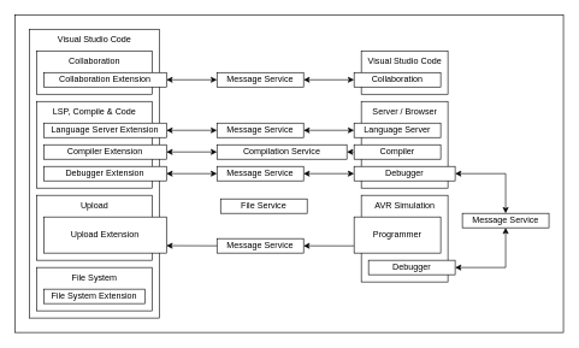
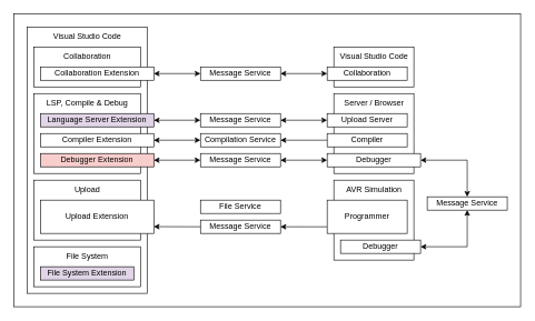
  <mxCell id="0" />
  <mxCell id="1" parent="0" />
  <mxCell id="2" value="" style="whiteSpace=wrap;html=1;" parent="1" vertex="1"><mxGeometry x="20" y="20" width="760" height="440" as="geometry" /></mxCell>
  <mxCell id="3" value="" style="group" parent="1" vertex="1" connectable="0"><mxGeometry x="40" y="40" width="720" height="400" as="geometry" /></mxCell>
  <mxCell id="4" value="" style="whiteSpace=wrap;html=1;" parent="3" vertex="1"><mxGeometry x="460" y="230" width="120" height="120" as="geometry" /></mxCell>
- <mxCell id="5" value="Compilation Service" style="whiteSpace=wrap;html=1;fontStyle=0" parent="3" vertex="1"><mxGeometry x="260" y="160" width="180" height="20" as="geometry" /></mxCell>
+ <mxCell id="5" value="Compilation Service" style="whiteSpace=wrap;html=1;fontStyle=0" parent="3" vertex="1"><mxGeometry x="260" y="160" width="120" height="20" as="geometry" /></mxCell>
  <mxCell id="6" value="Message Service" style="whiteSpace=wrap;html=1;" parent="3" vertex="1"><mxGeometry x="260" y="60" width="120" height="20" as="geometry" /></mxCell>
- <mxCell id="7" value="File Service" style="whiteSpace=wrap;html=1;" parent="3" vertex="1"><mxGeometry x="265" y="235" width="120" height="20" as="geometry" /></mxCell>
+ <mxCell id="7" value="File Service" style="whiteSpace=wrap;html=1;" parent="3" vertex="1"><mxGeometry x="260" y="260" width="120" height="20" as="geometry" /></mxCell>
  <mxCell id="8" value="Message Service" style="whiteSpace=wrap;html=1;" parent="3" vertex="1"><mxGeometry x="260" y="290" width="120" height="20" as="geometry" /></mxCell>
  <mxCell id="9" value="Message Service" style="whiteSpace=wrap;html=1;" parent="3" vertex="1"><mxGeometry x="260" y="190" width="120" height="20" as="geometry" /></mxCell>
  <mxCell id="10" value="" style="rounded=0;whiteSpace=wrap;html=1;" parent="3" vertex="1"><mxGeometry width="180" height="400" as="geometry" /></mxCell>
  <mxCell id="11" value="Visual Studio Code" style="text;html=1;align=center;verticalAlign=middle;resizable=0;points=[];autosize=1;strokeColor=none;fillColor=none;" parent="3" vertex="1"><mxGeometry x="25" width="130" height="30" as="geometry" /></mxCell>
  <mxCell id="12" style="edgeStyle=orthogonalEdgeStyle;rounded=0;orthogonalLoop=1;jettySize=auto;html=1;exitX=1;exitY=0.5;exitDx=0;exitDy=0;startArrow=classic;startFill=1;" parent="3" source="21" target="6" edge="1"><mxGeometry relative="1" as="geometry" /></mxCell>
  <mxCell id="13" style="edgeStyle=orthogonalEdgeStyle;rounded=0;orthogonalLoop=1;jettySize=auto;html=1;exitX=1;exitY=0.5;exitDx=0;exitDy=0;entryX=0;entryY=0.5;entryDx=0;entryDy=0;startArrow=classic;startFill=1;" parent="3" source="48" target="5" edge="1"><mxGeometry relative="1" as="geometry" /></mxCell>
  <mxCell id="14" style="edgeStyle=orthogonalEdgeStyle;rounded=0;orthogonalLoop=1;jettySize=auto;html=1;exitX=1;exitY=0.5;exitDx=0;exitDy=0;entryX=0;entryY=0.5;entryDx=0;entryDy=0;startArrow=classic;startFill=1;" parent="3" source="49" target="9" edge="1"><mxGeometry relative="1" as="geometry" /></mxCell>
  <mxCell id="15" style="edgeStyle=orthogonalEdgeStyle;rounded=0;orthogonalLoop=1;jettySize=auto;html=1;exitX=1;exitY=0.5;exitDx=0;exitDy=0;entryX=0;entryY=0.5;entryDx=0;entryDy=0;startArrow=classic;startFill=1;endArrow=none;" parent="3" source="5" target="40" edge="1"><mxGeometry relative="1" as="geometry" /></mxCell>
  <mxCell id="16" style="edgeStyle=orthogonalEdgeStyle;rounded=0;orthogonalLoop=1;jettySize=auto;html=1;exitX=1;exitY=0.5;exitDx=0;exitDy=0;entryX=0;entryY=0.5;entryDx=0;entryDy=0;startArrow=classic;startFill=1;" parent="3" source="9" target="42" edge="1"><mxGeometry relative="1" as="geometry" /></mxCell>
  <mxCell id="17" style="edgeStyle=orthogonalEdgeStyle;rounded=0;orthogonalLoop=1;jettySize=auto;html=1;exitX=1;exitY=0.5;exitDx=0;exitDy=0;entryX=0;entryY=0.5;entryDx=0;entryDy=0;startArrow=classic;startFill=1;" parent="3" source="6" target="26" edge="1"><mxGeometry relative="1" as="geometry" /></mxCell>
  <mxCell id="18" value="Message Service" style="whiteSpace=wrap;html=1;" parent="3" vertex="1"><mxGeometry x="260" y="130" width="120" height="20" as="geometry" /></mxCell>
  <mxCell id="19" value="" style="group" parent="3" vertex="1" connectable="0"><mxGeometry x="10" y="30" width="180" height="60" as="geometry" /></mxCell>
  <mxCell id="20" value="" style="rounded=0;whiteSpace=wrap;html=1;" parent="19" vertex="1"><mxGeometry width="160" height="60" as="geometry" /></mxCell>
  <mxCell id="21" value="Collaboration Extension&lt;span style=&quot;color: rgba(0, 0, 0, 0); font-family: monospace; font-size: 0px; text-align: start; text-wrap: nowrap;&quot;&gt;%3CmxGraphModel%3E%3Croot%3E%3CmxCell%20id%3D%220%22%2F%3E%3CmxCell%20id%3D%221%22%20parent%3D%220%22%2F%3E%3CmxCell%20id%3D%222%22%20value%3D%22File%20System%20Extension%22%20style%3D%22rounded%3D0%3BwhiteSpace%3Dwrap%3Bhtml%3D1%3B%22%20vertex%3D%221%22%20parent%3D%221%22%3E%3CmxGeometry%20x%3D%22210%22%20y%3D%22370%22%20width%3D%22140%22%20height%3D%2220%22%20as%3D%22geometry%22%2F%3E%3C%2FmxCell%3E%3C%2Froot%3E%3C%2FmxGraphModel%3E&lt;/span&gt;" style="rounded=0;whiteSpace=wrap;html=1;" parent="19" vertex="1"><mxGeometry x="10" y="30" width="170" height="20" as="geometry" /></mxCell>
  <mxCell id="22" value="Collaboration" style="text;html=1;align=center;verticalAlign=middle;resizable=0;points=[];autosize=1;strokeColor=none;fillColor=none;" parent="19" vertex="1"><mxGeometry x="35" width="90" height="30" as="geometry" /></mxCell>
  <mxCell id="23" value="" style="group" parent="3" vertex="1" connectable="0"><mxGeometry x="450" y="30" width="134.997" height="60" as="geometry" /></mxCell>
  <mxCell id="24" value="" style="rounded=0;whiteSpace=wrap;html=1;" parent="23" vertex="1"><mxGeometry x="10" width="120" height="60" as="geometry" /></mxCell>
  <mxCell id="25" value="Visual Studio Code" style="text;html=1;align=center;verticalAlign=middle;resizable=0;points=[];autosize=1;strokeColor=none;fillColor=none;rotation=0;" parent="23" vertex="1"><mxGeometry x="4.997" width="130" height="30" as="geometry" /></mxCell>
  <mxCell id="26" value="Collaboration&lt;span style=&quot;color: rgba(0, 0, 0, 0); font-family: monospace; font-size: 0px; text-align: start; text-wrap: nowrap;&quot;&gt;%3CmxGraphModel%3E%3Croot%3E%3CmxCell%20id%3D%220%22%2F%3E%3CmxCell%20id%3D%221%22%20parent%3D%220%22%2F%3E%3CmxCell%20id%3D%222%22%20value%3D%22File%20System%20Extension%22%20style%3D%22rounded%3D0%3BwhiteSpace%3Dwrap%3Bhtml%3D1%3B%22%20vertex%3D%221%22%20parent%3D%221%22%3E%3CmxGeometry%20x%3D%22210%22%20y%3D%22370%22%20width%3D%22140%22%20height%3D%2220%22%20as%3D%22geometry%22%2F%3E%3C%2FmxCell%3E%3C%2Froot%3E%3C%2FmxGraphModel%3E&lt;/span&gt;" style="rounded=0;whiteSpace=wrap;html=1;" parent="23" vertex="1"><mxGeometry y="30" width="120" height="20" as="geometry" /></mxCell>
  <mxCell id="27" style="edgeStyle=orthogonalEdgeStyle;rounded=0;orthogonalLoop=1;jettySize=auto;html=1;exitX=1;exitY=0.5;exitDx=0;exitDy=0;entryX=0;entryY=0.5;entryDx=0;entryDy=0;startArrow=classic;startFill=1;" parent="3" source="45" target="18" edge="1"><mxGeometry relative="1" as="geometry" /></mxCell>
  <mxCell id="28" style="edgeStyle=orthogonalEdgeStyle;rounded=0;orthogonalLoop=1;jettySize=auto;html=1;exitX=1;exitY=0.5;exitDx=0;exitDy=0;entryX=0;entryY=0.5;entryDx=0;entryDy=0;startArrow=classic;startFill=1;" parent="3" source="18" target="38" edge="1"><mxGeometry relative="1" as="geometry" /></mxCell>
  <mxCell id="29" value="" style="whiteSpace=wrap;html=1;" parent="3" vertex="1"><mxGeometry x="10" y="230" width="160" height="90" as="geometry" /></mxCell>
  <mxCell id="30" value="Upload Extension" style="rounded=0;whiteSpace=wrap;html=1;" parent="3" vertex="1"><mxGeometry x="20" y="260" width="170" height="50" as="geometry" /></mxCell>
  <mxCell id="31" style="edgeStyle=none;html=1;exitX=0;exitY=0.5;exitDx=0;exitDy=0;entryX=1;entryY=0.796;entryDx=0;entryDy=0;entryPerimeter=0;" parent="3" source="8" target="30" edge="1"><mxGeometry relative="1" as="geometry" /></mxCell>
  <mxCell id="32" style="edgeStyle=none;html=1;exitX=-0.001;exitY=0.802;exitDx=0;exitDy=0;entryX=1;entryY=0.5;entryDx=0;entryDy=0;exitPerimeter=0;" parent="3" source="36" target="8" edge="1"><mxGeometry relative="1" as="geometry" /></mxCell>
  <mxCell id="33" value="" style="whiteSpace=wrap;html=1;" parent="3" vertex="1"><mxGeometry x="10" y="330" width="160" height="60" as="geometry" /></mxCell>
- <mxCell id="34" value="File System Extension" style="rounded=0;whiteSpace=wrap;html=1;" parent="3" vertex="1"><mxGeometry x="20" y="360" width="140" height="20" as="geometry" /></mxCell>
+ <mxCell id="34" value="File System Extension" style="rounded=0;whiteSpace=wrap;html=1;fillColor=#e1d5e7;" parent="3" vertex="1"><mxGeometry x="20" y="360" width="140" height="20" as="geometry" /></mxCell>
  <mxCell id="35" value="File System" style="text;html=1;align=center;verticalAlign=middle;resizable=0;points=[];autosize=1;strokeColor=none;fillColor=none;" parent="3" vertex="1"><mxGeometry x="45" y="330" width="90" height="30" as="geometry" /></mxCell>
  <mxCell id="36" value="Programmer" style="rounded=0;whiteSpace=wrap;html=1;" parent="3" vertex="1"><mxGeometry x="450" y="260" width="120" height="50" as="geometry" /></mxCell>
  <mxCell id="37" value="" style="whiteSpace=wrap;html=1;" parent="3" vertex="1"><mxGeometry x="460" y="100" width="120" height="120" as="geometry" /></mxCell>
- <mxCell id="38" value="Language Server" style="rounded=0;whiteSpace=wrap;html=1;" parent="3" vertex="1"><mxGeometry x="450" y="130" width="120" height="20" as="geometry" /></mxCell>
+ <mxCell id="38" value="Upload Server" style="rounded=0;whiteSpace=wrap;html=1;" parent="3" vertex="1"><mxGeometry x="450" y="130" width="120" height="20" as="geometry" /></mxCell>
  <mxCell id="39" value="Server / Browser" style="text;html=1;align=center;verticalAlign=middle;resizable=0;points=[];autosize=1;strokeColor=none;fillColor=none;rotation=0;" parent="3" vertex="1"><mxGeometry x="465" y="100" width="110" height="30" as="geometry" /></mxCell>
  <mxCell id="40" value="Compiler" style="rounded=0;whiteSpace=wrap;html=1;" parent="3" vertex="1"><mxGeometry x="450" y="160" width="120" height="20" as="geometry" /></mxCell>
  <mxCell id="41" style="edgeStyle=orthogonalEdgeStyle;rounded=0;orthogonalLoop=1;jettySize=auto;html=1;exitX=1;exitY=0.5;exitDx=0;exitDy=0;entryX=0.5;entryY=0;entryDx=0;entryDy=0;startArrow=classic;startFill=1;" parent="3" source="42" target="52" edge="1"><mxGeometry relative="1" as="geometry" /></mxCell>
  <mxCell id="42" value="Debugger" style="rounded=0;whiteSpace=wrap;html=1;" parent="3" vertex="1"><mxGeometry x="450" y="190" width="140" height="20" as="geometry" /></mxCell>
  <mxCell id="43" value="AVR Simulation" style="text;html=1;align=center;verticalAlign=middle;resizable=0;points=[];autosize=1;strokeColor=none;fillColor=none;" parent="3" vertex="1"><mxGeometry x="465" y="230" width="110" height="30" as="geometry" /></mxCell>
  <mxCell id="44" value="" style="rounded=0;whiteSpace=wrap;html=1;" parent="3" vertex="1"><mxGeometry x="10" y="100" width="160" height="120" as="geometry" /></mxCell>
- <mxCell id="45" value="Language Server Extension" style="rounded=0;whiteSpace=wrap;html=1;" parent="3" vertex="1"><mxGeometry x="20" y="130" width="170" height="20" as="geometry" /></mxCell>
- <mxCell id="46" value="LSP, Compile &amp;amp; Code" style="text;html=1;align=center;verticalAlign=middle;resizable=0;points=[];autosize=1;strokeColor=none;fillColor=none;" parent="3" vertex="1"><mxGeometry x="15" y="100" width="150" height="30" as="geometry" /></mxCell>
+ <mxCell id="45" value="Language Server Extension" style="rounded=0;whiteSpace=wrap;html=1;fillColor=#e1d5e7;" parent="3" vertex="1"><mxGeometry x="20" y="130" width="170" height="20" as="geometry" /></mxCell>
+ <mxCell id="46" value="LSP, Compile &amp;amp; Debug" style="text;html=1;align=center;verticalAlign=middle;resizable=0;points=[];autosize=1;strokeColor=none;fillColor=none;" parent="3" vertex="1"><mxGeometry x="15" y="100" width="150" height="30" as="geometry" /></mxCell>
  <mxCell id="47" value="Upload" style="text;html=1;align=center;verticalAlign=middle;resizable=0;points=[];autosize=1;strokeColor=none;fillColor=none;" parent="3" vertex="1"><mxGeometry x="60" y="230" width="60" height="30" as="geometry" /></mxCell>
  <mxCell id="48" value="Compiler Extension&lt;span style=&quot;color: rgba(0, 0, 0, 0); font-family: monospace; font-size: 0px; text-align: start; text-wrap: nowrap;&quot;&gt;%3CmxGraphModel%3E%3Croot%3E%3CmxCell%20id%3D%220%22%2F%3E%3CmxCell%20id%3D%221%22%20parent%3D%220%22%2F%3E%3CmxCell%20id%3D%222%22%20value%3D%22File%20System%20Extension%22%20style%3D%22rounded%3D0%3BwhiteSpace%3Dwrap%3Bhtml%3D1%3B%22%20vertex%3D%221%22%20parent%3D%221%22%3E%3CmxGeometry%20x%3D%22210%22%20y%3D%22370%22%20width%3D%22160%22%20height%3D%2220%22%20as%3D%22geometry%22%2F%3E%3C%2FmxCell%3E%3C%2Froot%3E%3C%2FmxGraphModel%3E&lt;/span&gt;" style="rounded=0;whiteSpace=wrap;html=1;" parent="3" vertex="1"><mxGeometry x="20" y="160" width="170" height="20" as="geometry" /></mxCell>
- <mxCell id="49" value="Debugger Extension" style="rounded=0;whiteSpace=wrap;html=1;" parent="3" vertex="1"><mxGeometry x="20" y="190" width="170" height="20" as="geometry" /></mxCell>
+ <mxCell id="49" value="Debugger Extension" style="rounded=0;whiteSpace=wrap;html=1;fillColor=#f8cecc;" parent="3" vertex="1"><mxGeometry x="20" y="190" width="170" height="20" as="geometry" /></mxCell>
  <mxCell id="50" style="edgeStyle=orthogonalEdgeStyle;rounded=0;orthogonalLoop=1;jettySize=auto;html=1;exitX=1;exitY=0.5;exitDx=0;exitDy=0;entryX=0.5;entryY=1;entryDx=0;entryDy=0;startArrow=classic;startFill=1;" parent="3" source="51" target="52" edge="1"><mxGeometry relative="1" as="geometry" /></mxCell>
  <mxCell id="51" value="Debugger" style="rounded=0;whiteSpace=wrap;html=1;" parent="3" vertex="1"><mxGeometry x="470" y="320" width="120" height="20" as="geometry" /></mxCell>
  <mxCell id="52" value="Message Service" style="whiteSpace=wrap;html=1;" parent="3" vertex="1"><mxGeometry x="600" y="255" width="120" height="20" as="geometry" /></mxCell>
